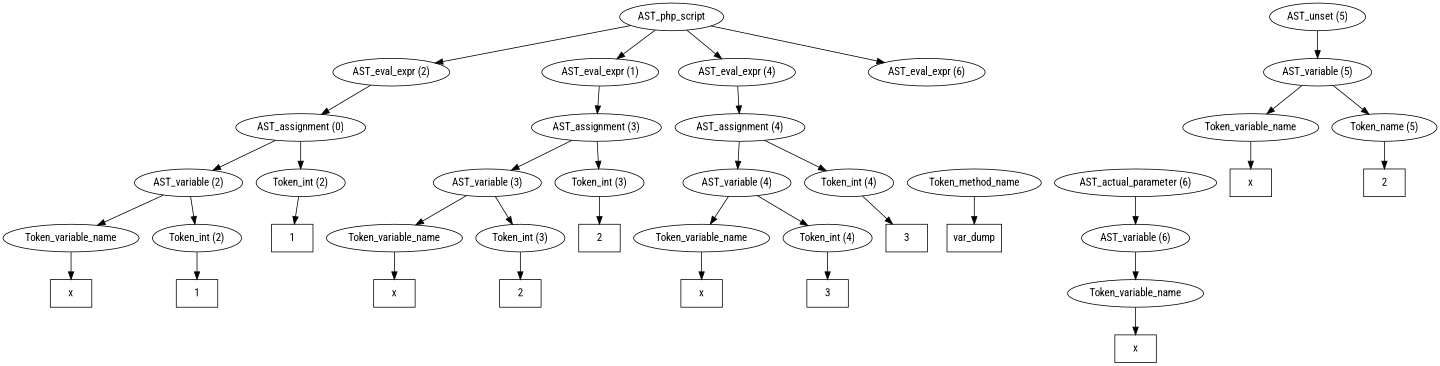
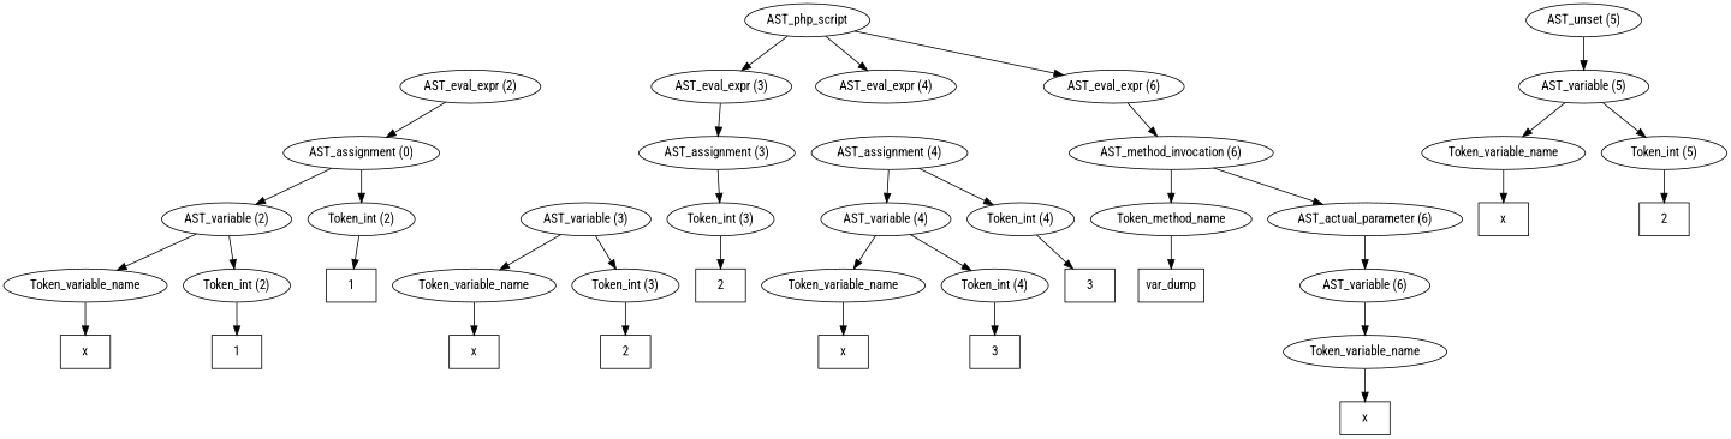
  digraph {
    fontname="Roboto Condensed"
    node [fontname="Roboto Condensed"]
    edge [fontname="Roboto Condensed"]
    n1 [label=AST_php_script]
    n2 [label="AST_eval_expr (2)"]
-   n3 [label="AST_eval_expr (1)"]
+   n3 [label="AST_eval_expr (3)"]
    n4 [label="AST_eval_expr (4)"]
    n5 [label="AST_eval_expr (6)"]
    n6 [label="AST_assignment (0)"]
    n7 [label="AST_assignment (3)"]
    n8 [label="AST_assignment (4)"]
    n9 [label="AST_unset (5)"]
    n10 [label="AST_variable (5)"]
+   n11 [label="AST_method_invocation (6)"]
    n12 [label="AST_variable (2)"]
    n13 [label="Token_int (2)"]
    n14 [label=Token_variable_name]
    n15 [label="Token_int (2)"]
    n16 [label=1 shape=box]
    n17 [label=x shape=box]
    n18 [label=1 shape=box]
    n19 [label="AST_variable (3)"]
    n20 [label="Token_int (3)"]
    n21 [label=Token_variable_name]
    n22 [label="Token_int (3)"]
    n23 [label=2 shape=box]
    n24 [label=x shape=box]
    n25 [label=2 shape=box]
    n26 [label="AST_variable (4)"]
    n27 [label="Token_int (4)"]
    n28 [label=Token_variable_name]
    n29 [label="Token_int (4)"]
    n30 [label=3 shape=box]
    n31 [label=x shape=box]
    n32 [label=3 shape=box]
    n33 [label=Token_variable_name]
-   n34 [label="Token_name (5)"]
+   n34 [label="Token_int (5)"]
    n35 [label=x shape=box]
    n36 [label=2 shape=box]
    n37 [label=Token_method_name]
    n38 [label="AST_actual_parameter (6)"]
    n39 [label=var_dump shape=box]
    n40 [label="AST_variable (6)"]
    n41 [label=Token_variable_name]
    n42 [label=x shape=box]
-   n1 -> n2
    n1 -> n3
    n1 -> n4
    n1 -> n5
    n2 -> n6
    n3 -> n7
-   n4 -> n8
+   n5 -> n11
    n6 -> n12
    n6 -> n13
-   n7 -> n19
    n7 -> n20
    n8 -> n26
    n8 -> n27
    n9 -> n10
    n10 -> n33
    n10 -> n34
+   n11 -> n37
+   n11 -> n38
    n12 -> n14
    n12 -> n15
    n13 -> n16
    n14 -> n17
    n15 -> n18
    n19 -> n21
    n19 -> n22
    n20 -> n23
    n21 -> n24
    n22 -> n25
    n26 -> n28
    n26 -> n29
    n27 -> n30
    n28 -> n31
    n29 -> n32
    n33 -> n35
    n34 -> n36
    n37 -> n39
    n38 -> n40
    n40 -> n41
    n41 -> n42
  }
